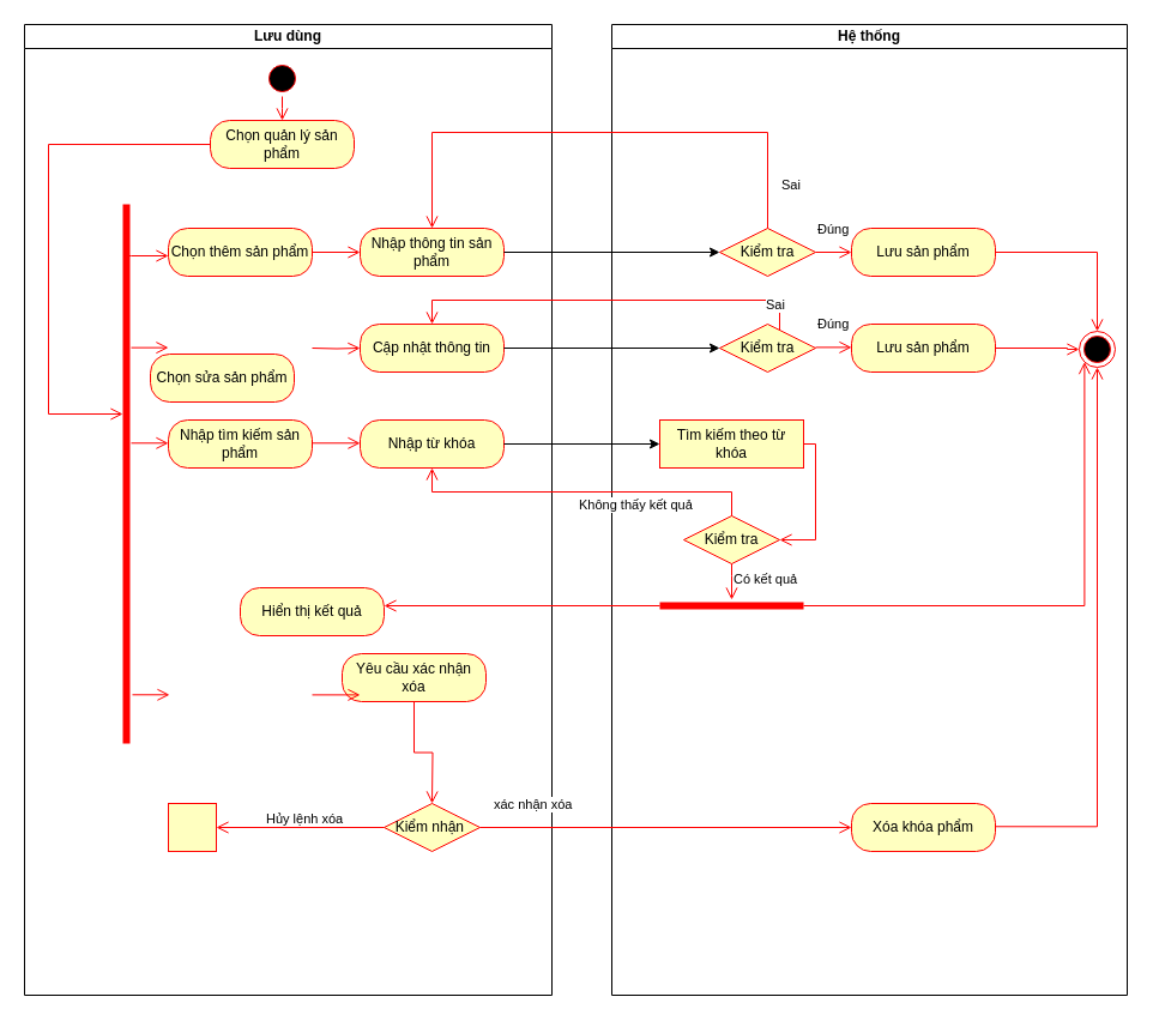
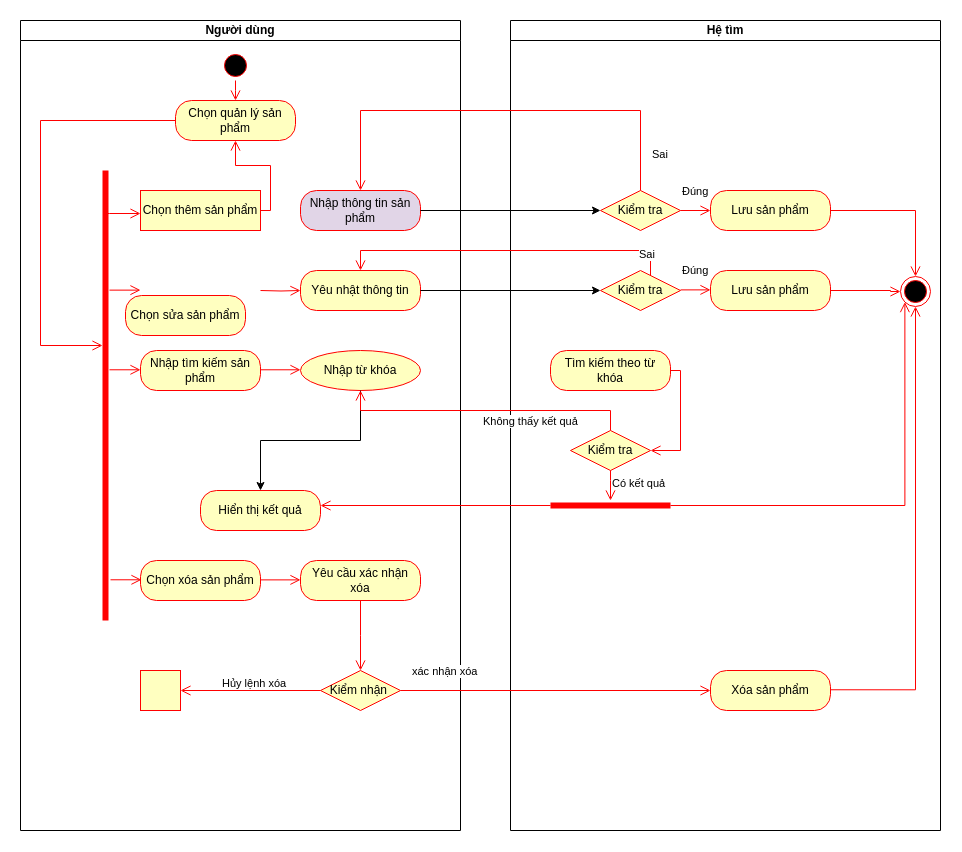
  <mxCell id="0" />
  <mxCell id="1" parent="0" />
- <mxCell id="2" value="Lưu dùng" style="swimlane;startSize=20;whiteSpace=wrap;html=1;" parent="1" vertex="1"><mxGeometry x="20" y="20" width="440" height="810" as="geometry"><mxRectangle x="120" y="80" width="110" height="30" as="alternateBounds" /></mxGeometry></mxCell>
+ <mxCell id="2" value="Người dùng" style="swimlane;startSize=20;whiteSpace=wrap;html=1;" parent="1" vertex="1"><mxGeometry x="20" y="20" width="440" height="810" as="geometry"><mxRectangle x="120" y="80" width="110" height="30" as="alternateBounds" /></mxGeometry></mxCell>
  <mxCell id="3" value="" style="ellipse;html=1;shape=startState;fillColor=#000000;strokeColor=#ff0000;" parent="2" vertex="1"><mxGeometry x="200" y="30" width="30" height="30" as="geometry" /></mxCell>
  <mxCell id="4" value="" style="edgeStyle=orthogonalEdgeStyle;html=1;verticalAlign=bottom;endArrow=open;endSize=8;strokeColor=#ff0000;rounded=0;" parent="2" source="3" edge="1"><mxGeometry relative="1" as="geometry"><mxPoint x="215" y="80" as="targetPoint" /></mxGeometry></mxCell>
  <mxCell id="5" value="Chọn quản lý sản phẩm" style="rounded=1;whiteSpace=wrap;html=1;arcSize=40;fontColor=#000000;fillColor=#ffffc0;strokeColor=#ff0000;" parent="2" vertex="1"><mxGeometry x="155" y="80" width="120" height="40" as="geometry" /></mxCell>
  <mxCell id="6" value="" style="shape=line;html=1;strokeWidth=6;strokeColor=#ff0000;direction=south;" parent="2" vertex="1"><mxGeometry x="80" y="150" width="10" height="450" as="geometry" /></mxCell>
  <mxCell id="7" value="" style="edgeStyle=orthogonalEdgeStyle;html=1;verticalAlign=bottom;endArrow=open;endSize=8;strokeColor=#ff0000;rounded=0;exitX=0;exitY=0.5;exitDx=0;exitDy=0;" parent="2" source="5" edge="1"><mxGeometry relative="1" as="geometry"><mxPoint x="82" y="325" as="targetPoint" /><mxPoint x="540" y="190" as="sourcePoint" /><Array as="points"><mxPoint x="20" y="100" /><mxPoint x="20" y="325" /></Array></mxGeometry></mxCell>
- <mxCell id="8" value="Chọn thêm sản phẩm" style="rounded=1;whiteSpace=wrap;html=1;arcSize=40;fontColor=#000000;fillColor=#ffffc0;strokeColor=#ff0000;" parent="2" vertex="1"><mxGeometry x="120" y="170" width="120" height="40" as="geometry" /></mxCell>
+ <mxCell id="8" value="Chọn thêm sản phẩm" style="whiteSpace=wrap;html=1;arcSize=40;fontColor=#000000;fillColor=#ffffc0;strokeColor=#ff0000;rounded=0;" parent="2" vertex="1"><mxGeometry x="120" y="170" width="120" height="40" as="geometry" /></mxCell>
+ <mxCell id="9" value="Chọn xóa sản phẩm" style="rounded=1;whiteSpace=wrap;html=1;arcSize=40;fontColor=#000000;fillColor=#ffffc0;strokeColor=#ff0000;" parent="2" vertex="1"><mxGeometry x="120" y="540" width="120" height="40" as="geometry" /></mxCell>
  <mxCell id="10" value="" style="edgeStyle=orthogonalEdgeStyle;html=1;verticalAlign=bottom;endArrow=open;endSize=8;strokeColor=#ff0000;rounded=0;" parent="2" edge="1"><mxGeometry relative="1" as="geometry"><mxPoint x="120" y="193" as="targetPoint" /><mxPoint x="85" y="193" as="sourcePoint" /><Array as="points"><mxPoint x="89" y="193" /><mxPoint x="105" y="193" /><mxPoint x="120" y="194" /></Array></mxGeometry></mxCell>
- <mxCell id="11" value="Nhập thông tin sản phẩm" style="rounded=1;whiteSpace=wrap;html=1;arcSize=40;fontColor=#000000;fillColor=#ffffc0;strokeColor=#ff0000;" parent="2" vertex="1"><mxGeometry x="280" y="170" width="120" height="40" as="geometry" /></mxCell>
- <mxCell id="12" value="" style="edgeStyle=orthogonalEdgeStyle;html=1;verticalAlign=bottom;endArrow=open;endSize=8;strokeColor=#ff0000;rounded=0;exitX=1;exitY=0.5;exitDx=0;exitDy=0;entryX=0;entryY=0.5;entryDx=0;entryDy=0;" parent="2" source="8" target="11" edge="1"><mxGeometry relative="1" as="geometry"><mxPoint x="130" y="203" as="targetPoint" /><mxPoint x="99" y="203" as="sourcePoint" /></mxGeometry></mxCell>
+ <mxCell id="11" value="Nhập thông tin sản phẩm" style="rounded=1;whiteSpace=wrap;html=1;arcSize=40;fontColor=#000000;fillColor=#e1d5e7;strokeColor=#ff0000;" parent="2" vertex="1"><mxGeometry x="280" y="170" width="120" height="40" as="geometry" /></mxCell>
+ <mxCell id="12" value="" style="edgeStyle=orthogonalEdgeStyle;html=1;verticalAlign=bottom;endArrow=open;endSize=8;strokeColor=#ff0000;rounded=0;exitX=1;exitY=0.5;exitDx=0;exitDy=0;" parent="2" source="8" target="5" edge="1"><mxGeometry relative="1" as="geometry"><mxPoint x="130" y="203" as="targetPoint" /><mxPoint x="99" y="203" as="sourcePoint" /></mxGeometry></mxCell>
  <mxCell id="13" value="" style="edgeStyle=orthogonalEdgeStyle;html=1;verticalAlign=bottom;endArrow=open;endSize=8;strokeColor=#ff0000;rounded=0;exitX=1;exitY=0.5;exitDx=0;exitDy=0;entryX=0;entryY=0.5;entryDx=0;entryDy=0;" parent="2" target="14" edge="1"><mxGeometry relative="1" as="geometry"><mxPoint x="130" y="283" as="targetPoint" /><mxPoint x="240" y="270" as="sourcePoint" /></mxGeometry></mxCell>
- <mxCell id="14" value="Cập nhật thông tin" style="rounded=1;whiteSpace=wrap;html=1;arcSize=40;fontColor=#000000;fillColor=#ffffc0;strokeColor=#ff0000;" parent="2" vertex="1"><mxGeometry x="280" y="250" width="120" height="40" as="geometry" /></mxCell>
+ <mxCell id="14" value="Yêu nhật thông tin" style="rounded=1;whiteSpace=wrap;html=1;arcSize=40;fontColor=#000000;fillColor=#ffffc0;strokeColor=#ff0000;" parent="2" vertex="1"><mxGeometry x="280" y="250" width="120" height="40" as="geometry" /></mxCell>
  <mxCell id="15" value="" style="edgeStyle=orthogonalEdgeStyle;html=1;verticalAlign=bottom;endArrow=open;endSize=8;strokeColor=#ff0000;rounded=0;entryX=0.5;entryY=0;entryDx=0;entryDy=0;exitX=0.5;exitY=1;exitDx=0;exitDy=0;" parent="2" source="16" edge="1"><mxGeometry relative="1" as="geometry"><mxPoint x="340" y="650" as="targetPoint" /><mxPoint x="200" y="570" as="sourcePoint" /></mxGeometry></mxCell>
- <mxCell id="16" value="Yêu cầu xác nhận xóa" style="rounded=1;whiteSpace=wrap;html=1;arcSize=40;fontColor=#000000;fillColor=#ffffc0;strokeColor=#ff0000;" parent="2" vertex="1"><mxGeometry x="265" y="525" width="120" height="40" as="geometry" /></mxCell>
+ <mxCell id="16" value="Yêu cầu xác nhận xóa" style="rounded=1;whiteSpace=wrap;html=1;arcSize=40;fontColor=#000000;fillColor=#ffffc0;strokeColor=#ff0000;" parent="2" vertex="1"><mxGeometry x="280" y="540" width="120" height="40" as="geometry" /></mxCell>
  <mxCell id="17" value="" style="edgeStyle=orthogonalEdgeStyle;html=1;verticalAlign=bottom;endArrow=open;endSize=8;strokeColor=#ff0000;rounded=0;exitX=0.119;exitY=0.125;exitDx=0;exitDy=0;exitPerimeter=0;" parent="2" edge="1"><mxGeometry relative="1" as="geometry"><mxPoint x="120" y="269.63" as="targetPoint" /><mxPoint x="89" y="269.63" as="sourcePoint" /></mxGeometry></mxCell>
  <mxCell id="18" value="Chọn sửa sản phẩm" style="rounded=1;whiteSpace=wrap;html=1;arcSize=40;fontColor=#000000;fillColor=#ffffc0;strokeColor=#ff0000;" parent="2" vertex="1"><mxGeometry x="105" y="275" width="120" height="40" as="geometry" /></mxCell>
  <mxCell id="19" value="" style="edgeStyle=orthogonalEdgeStyle;html=1;verticalAlign=bottom;endArrow=open;endSize=8;strokeColor=#ff0000;rounded=0;exitX=0.119;exitY=0.125;exitDx=0;exitDy=0;exitPerimeter=0;" parent="2" edge="1"><mxGeometry relative="1" as="geometry"><mxPoint x="121" y="559.29" as="targetPoint" /><mxPoint x="90" y="559.29" as="sourcePoint" /></mxGeometry></mxCell>
  <mxCell id="20" value="Nhập tìm kiếm sản phẩm" style="rounded=1;whiteSpace=wrap;html=1;arcSize=40;fontColor=#000000;fillColor=#ffffc0;strokeColor=#ff0000;" parent="2" vertex="1"><mxGeometry x="120" y="330" width="120" height="40" as="geometry" /></mxCell>
- <mxCell id="21" value="Nhập từ khóa" style="rounded=1;whiteSpace=wrap;html=1;arcSize=40;fontColor=#000000;fillColor=#ffffc0;strokeColor=#ff0000;" parent="2" vertex="1"><mxGeometry x="280" y="330" width="120" height="40" as="geometry" /></mxCell>
+ <mxCell id="21" value="Nhập từ khóa" style="ellipse;whiteSpace=wrap;html=1;arcSize=40;fontColor=#000000;fillColor=#ffffc0;strokeColor=#ff0000;" parent="2" vertex="1"><mxGeometry x="280" y="330" width="120" height="40" as="geometry" /></mxCell>
  <mxCell id="22" value="" style="edgeStyle=orthogonalEdgeStyle;html=1;verticalAlign=bottom;endArrow=open;endSize=8;strokeColor=#ff0000;rounded=0;exitX=1;exitY=0.5;exitDx=0;exitDy=0;entryX=0;entryY=0.5;entryDx=0;entryDy=0;" parent="2" edge="1"><mxGeometry relative="1" as="geometry"><mxPoint x="280" y="349.29" as="targetPoint" /><mxPoint x="240" y="349.29" as="sourcePoint" /></mxGeometry></mxCell>
  <mxCell id="23" value="" style="edgeStyle=orthogonalEdgeStyle;html=1;verticalAlign=bottom;endArrow=open;endSize=8;strokeColor=#ff0000;rounded=0;exitX=0.119;exitY=0.125;exitDx=0;exitDy=0;exitPerimeter=0;" parent="2" edge="1"><mxGeometry relative="1" as="geometry"><mxPoint x="120" y="349.29" as="targetPoint" /><mxPoint x="89" y="349.29" as="sourcePoint" /></mxGeometry></mxCell>
  <mxCell id="24" value="" style="edgeStyle=orthogonalEdgeStyle;html=1;verticalAlign=bottom;endArrow=open;endSize=8;strokeColor=#ff0000;rounded=0;exitX=1;exitY=0.5;exitDx=0;exitDy=0;entryX=0;entryY=0.5;entryDx=0;entryDy=0;" parent="2" edge="1"><mxGeometry relative="1" as="geometry"><mxPoint x="280" y="559.38" as="targetPoint" /><mxPoint x="240" y="559.38" as="sourcePoint" /></mxGeometry></mxCell>
  <mxCell id="25" value="" style="whiteSpace=wrap;html=1;fillColor=#ffffc0;strokeColor=#ff0000;fontColor=#000000;" parent="2" vertex="1"><mxGeometry x="120" y="650" width="40" height="40" as="geometry" /></mxCell>
  <mxCell id="26" value="Kiểm nhận&amp;nbsp;" style="rhombus;whiteSpace=wrap;html=1;fontColor=#000000;fillColor=#ffffc0;strokeColor=#ff0000;direction=east;" parent="2" vertex="1"><mxGeometry x="300" y="650" width="80" height="40" as="geometry" /></mxCell>
  <mxCell id="27" value="Hủy lệnh xóa" style="edgeStyle=orthogonalEdgeStyle;html=1;align=left;verticalAlign=top;endArrow=open;endSize=8;strokeColor=#ff0000;rounded=0;exitX=0;exitY=0.5;exitDx=0;exitDy=0;entryX=1;entryY=0.5;entryDx=0;entryDy=0;" parent="2" source="26" target="25" edge="1"><mxGeometry x="0.429" y="-20" relative="1" as="geometry"><mxPoint x="330" y="770" as="targetPoint" /><mxPoint as="offset" /></mxGeometry></mxCell>
  <mxCell id="28" value="Hiển thị kết quả" style="rounded=1;whiteSpace=wrap;html=1;arcSize=40;fontColor=#000000;fillColor=#ffffc0;strokeColor=#ff0000;" vertex="1" parent="2"><mxGeometry x="180" y="470" width="120" height="40" as="geometry" /></mxCell>
- <mxCell id="29" value="Hệ thống" style="swimlane;startSize=20;whiteSpace=wrap;html=1;" parent="1" vertex="1"><mxGeometry x="510" y="20" width="430" height="810" as="geometry"><mxRectangle x="400" y="80" width="90" height="30" as="alternateBounds" /></mxGeometry></mxCell>
+ <mxCell id="29" value="Hệ tìm" style="swimlane;startSize=20;whiteSpace=wrap;html=1;" parent="1" vertex="1"><mxGeometry x="510" y="20" width="430" height="810" as="geometry"><mxRectangle x="400" y="80" width="90" height="30" as="alternateBounds" /></mxGeometry></mxCell>
  <mxCell id="30" value="" style="ellipse;html=1;shape=endState;fillColor=#000000;strokeColor=#ff0000;" parent="29" vertex="1"><mxGeometry x="390" y="256" width="30" height="30" as="geometry" /></mxCell>
  <mxCell id="31" value="Kiểm tra" style="rhombus;whiteSpace=wrap;html=1;fontColor=#000000;fillColor=#ffffc0;strokeColor=#ff0000;" parent="29" vertex="1"><mxGeometry x="90" y="170" width="80" height="40" as="geometry" /></mxCell>
  <mxCell id="32" value="Đúng" style="edgeStyle=orthogonalEdgeStyle;html=1;align=left;verticalAlign=bottom;endArrow=open;endSize=8;strokeColor=#ff0000;rounded=0;entryX=0;entryY=0.5;entryDx=0;entryDy=0;exitX=1;exitY=0.5;exitDx=0;exitDy=0;" parent="29" source="31" target="33" edge="1"><mxGeometry x="-1" y="10" relative="1" as="geometry"><mxPoint x="130" y="330" as="targetPoint" /><Array as="points"><mxPoint x="200" y="190" /></Array><mxPoint as="offset" /></mxGeometry></mxCell>
  <mxCell id="33" value="Lưu sản phẩm" style="rounded=1;whiteSpace=wrap;html=1;arcSize=40;fontColor=#000000;fillColor=#ffffc0;strokeColor=#ff0000;" parent="29" vertex="1"><mxGeometry x="200" y="170" width="120" height="40" as="geometry" /></mxCell>
  <mxCell id="34" value="Kiểm tra" style="rhombus;whiteSpace=wrap;html=1;fontColor=#000000;fillColor=#ffffc0;strokeColor=#ff0000;" parent="29" vertex="1"><mxGeometry x="90" y="250" width="80" height="40" as="geometry" /></mxCell>
- <mxCell id="35" value="Xóa khóa phẩm" style="rounded=1;whiteSpace=wrap;html=1;arcSize=40;fontColor=#000000;fillColor=#ffffc0;strokeColor=#ff0000;" parent="29" vertex="1"><mxGeometry x="200" y="650" width="120" height="40" as="geometry" /></mxCell>
+ <mxCell id="35" value="Xóa sản phẩm" style="rounded=1;whiteSpace=wrap;html=1;arcSize=40;fontColor=#000000;fillColor=#ffffc0;strokeColor=#ff0000;" parent="29" vertex="1"><mxGeometry x="200" y="650" width="120" height="40" as="geometry" /></mxCell>
  <mxCell id="36" value="" style="edgeStyle=orthogonalEdgeStyle;html=1;align=left;verticalAlign=bottom;endArrow=open;endSize=8;strokeColor=#ff0000;rounded=0;exitX=1;exitY=0.5;exitDx=0;exitDy=0;" parent="29" source="33" edge="1"><mxGeometry x="-1" y="10" relative="1" as="geometry"><mxPoint x="405" y="256" as="targetPoint" /><mxPoint x="320" y="131" as="sourcePoint" /><Array as="points"><mxPoint x="405" y="190" /></Array><mxPoint as="offset" /></mxGeometry></mxCell>
  <mxCell id="37" value="" style="edgeStyle=orthogonalEdgeStyle;html=1;align=left;verticalAlign=bottom;endArrow=open;endSize=8;strokeColor=#ff0000;rounded=0;entryX=0;entryY=0.5;entryDx=0;entryDy=0;exitX=1;exitY=0.5;exitDx=0;exitDy=0;" parent="29" source="40" target="30" edge="1"><mxGeometry x="-1" y="10" relative="1" as="geometry"><mxPoint x="380" y="329.29" as="targetPoint" /><mxPoint x="330" y="330" as="sourcePoint" /><Array as="points"><mxPoint x="380" y="271" /></Array><mxPoint as="offset" /></mxGeometry></mxCell>
  <mxCell id="38" value="" style="edgeStyle=orthogonalEdgeStyle;html=1;align=left;verticalAlign=bottom;endArrow=open;endSize=8;strokeColor=#ff0000;rounded=0;entryX=0.5;entryY=1;entryDx=0;entryDy=0;exitX=1;exitY=0.482;exitDx=0;exitDy=0;exitPerimeter=0;" parent="29" source="35" target="30" edge="1"><mxGeometry x="-1" y="10" relative="1" as="geometry"><mxPoint x="380" y="609.29" as="targetPoint" /><mxPoint x="330" y="610" as="sourcePoint" /><Array as="points" /><mxPoint as="offset" /></mxGeometry></mxCell>
  <mxCell id="39" value="Đúng" style="edgeStyle=orthogonalEdgeStyle;html=1;align=left;verticalAlign=bottom;endArrow=open;endSize=8;strokeColor=#ff0000;rounded=0;entryX=0;entryY=0.5;entryDx=0;entryDy=0;exitX=1;exitY=0.5;exitDx=0;exitDy=0;" parent="29" edge="1"><mxGeometry x="-1" y="10" relative="1" as="geometry"><mxPoint x="200" y="269.38" as="targetPoint" /><mxPoint x="170" y="269.38" as="sourcePoint" /><Array as="points"><mxPoint x="200" y="269.38" /></Array><mxPoint as="offset" /></mxGeometry></mxCell>
  <mxCell id="40" value="Lưu sản phẩm" style="rounded=1;whiteSpace=wrap;html=1;arcSize=40;fontColor=#000000;fillColor=#ffffc0;strokeColor=#ff0000;" parent="29" vertex="1"><mxGeometry x="200" y="250" width="120" height="40" as="geometry" /></mxCell>
- <mxCell id="41" value="Tìm kiếm theo từ khóa" style="whiteSpace=wrap;html=1;arcSize=40;fontColor=#000000;fillColor=#ffffc0;strokeColor=#ff0000;rounded=0;" parent="29" vertex="1"><mxGeometry x="40" y="330" width="120" height="40" as="geometry" /></mxCell>
+ <mxCell id="41" value="Tìm kiếm theo từ khóa" style="rounded=1;whiteSpace=wrap;html=1;arcSize=40;fontColor=#000000;fillColor=#ffffc0;strokeColor=#ff0000;" parent="29" vertex="1"><mxGeometry x="40" y="330" width="120" height="40" as="geometry" /></mxCell>
  <mxCell id="42" value="Kiểm tra" style="rhombus;whiteSpace=wrap;html=1;fontColor=#000000;fillColor=#ffffc0;strokeColor=#ff0000;" parent="29" vertex="1"><mxGeometry x="60" y="410" width="80" height="40" as="geometry" /></mxCell>
  <mxCell id="43" value="" style="edgeStyle=orthogonalEdgeStyle;html=1;verticalAlign=bottom;endArrow=open;endSize=8;strokeColor=#ff0000;rounded=0;exitX=1;exitY=0.5;exitDx=0;exitDy=0;entryX=1;entryY=0.5;entryDx=0;entryDy=0;" parent="29" source="41" target="42" edge="1"><mxGeometry relative="1" as="geometry"><mxPoint x="220" y="380" as="targetPoint" /><mxPoint x="180" y="380" as="sourcePoint" /></mxGeometry></mxCell>
  <mxCell id="44" value="" style="shape=line;html=1;strokeWidth=6;strokeColor=#ff0000;" vertex="1" parent="29"><mxGeometry x="40" y="480" width="120" height="10" as="geometry" /></mxCell>
  <mxCell id="45" value="" style="edgeStyle=orthogonalEdgeStyle;html=1;verticalAlign=bottom;endArrow=open;endSize=8;strokeColor=#ff0000;rounded=0;entryX=0;entryY=1;entryDx=0;entryDy=0;" edge="1" source="44" parent="29" target="30"><mxGeometry relative="1" as="geometry"><mxPoint x="60" y="560" as="targetPoint" /></mxGeometry></mxCell>
  <mxCell id="46" value="" style="edgeStyle=orthogonalEdgeStyle;html=1;verticalAlign=bottom;endArrow=open;endSize=8;strokeColor=#ff0000;rounded=0;entryX=0.499;entryY=0.433;entryDx=0;entryDy=0;entryPerimeter=0;" parent="1" edge="1"><mxGeometry relative="1" as="geometry"><mxPoint x="559.64" y="249.33" as="targetPoint" /><mxPoint x="560" y="250" as="sourcePoint" /></mxGeometry></mxCell>
  <mxCell id="47" value="" style="edgeStyle=orthogonalEdgeStyle;rounded=0;orthogonalLoop=1;jettySize=auto;html=1;" parent="1" source="11" edge="1"><mxGeometry relative="1" as="geometry"><mxPoint x="600" y="210" as="targetPoint" /></mxGeometry></mxCell>
  <mxCell id="48" value="Sai" style="edgeStyle=orthogonalEdgeStyle;html=1;align=left;verticalAlign=top;endArrow=open;endSize=8;strokeColor=#ff0000;rounded=0;entryX=0.5;entryY=0;entryDx=0;entryDy=0;" parent="1" source="31" target="11" edge="1"><mxGeometry x="-0.773" y="-10" relative="1" as="geometry"><mxPoint x="630" y="120" as="targetPoint" /><Array as="points"><mxPoint x="640" y="110" /><mxPoint x="360" y="110" /></Array><mxPoint y="1" as="offset" /></mxGeometry></mxCell>
  <mxCell id="49" value="Sai" style="edgeStyle=orthogonalEdgeStyle;html=1;align=left;verticalAlign=top;endArrow=open;endSize=8;strokeColor=#ff0000;rounded=0;entryX=0.5;entryY=0;entryDx=0;entryDy=0;" parent="1" source="34" target="14" edge="1"><mxGeometry x="-0.773" y="-10" relative="1" as="geometry"><mxPoint x="370" y="330" as="targetPoint" /><Array as="points"><mxPoint x="650" y="250" /><mxPoint x="360" y="250" /></Array><mxPoint y="1" as="offset" /></mxGeometry></mxCell>
  <mxCell id="50" value="" style="edgeStyle=orthogonalEdgeStyle;rounded=0;orthogonalLoop=1;jettySize=auto;html=1;" parent="1" edge="1"><mxGeometry relative="1" as="geometry"><mxPoint x="420" y="290" as="sourcePoint" /><mxPoint x="600" y="290" as="targetPoint" /></mxGeometry></mxCell>
- <mxCell id="51" value="" style="edgeStyle=orthogonalEdgeStyle;rounded=0;orthogonalLoop=1;jettySize=auto;html=1;" parent="1" source="21" target="41" edge="1"><mxGeometry relative="1" as="geometry" /></mxCell>
+ <mxCell id="51" value="" style="edgeStyle=orthogonalEdgeStyle;rounded=0;orthogonalLoop=1;jettySize=auto;html=1;" parent="1" source="21" target="28" edge="1"><mxGeometry relative="1" as="geometry" /></mxCell>
  <mxCell id="52" value="Có kết quả" style="edgeStyle=orthogonalEdgeStyle;html=1;align=left;verticalAlign=top;endArrow=open;endSize=8;strokeColor=#ff0000;rounded=0;" parent="1" source="42" edge="1"><mxGeometry x="-1" relative="1" as="geometry"><mxPoint x="610" y="500" as="targetPoint" /><Array as="points"><mxPoint x="610" y="480" /></Array></mxGeometry></mxCell>
  <mxCell id="53" value="Không thấy kết quả" style="edgeStyle=orthogonalEdgeStyle;html=1;align=left;verticalAlign=bottom;endArrow=open;endSize=8;strokeColor=#ff0000;rounded=0;entryX=0.5;entryY=1;entryDx=0;entryDy=0;exitX=0.5;exitY=0;exitDx=0;exitDy=0;" parent="1" source="42" target="21" edge="1"><mxGeometry x="0.035" y="20" relative="1" as="geometry"><mxPoint x="870" y="410" as="targetPoint" /><mxPoint x="1" as="offset" /></mxGeometry></mxCell>
  <mxCell id="54" value="xác nhận xóa" style="edgeStyle=orthogonalEdgeStyle;html=1;align=left;verticalAlign=bottom;endArrow=open;endSize=8;strokeColor=#ff0000;rounded=0;entryX=0;entryY=0.5;entryDx=0;entryDy=0;" parent="1" source="26" target="35" edge="1"><mxGeometry x="-0.935" y="10" relative="1" as="geometry"><mxPoint x="490" y="710" as="targetPoint" /><mxPoint as="offset" /></mxGeometry></mxCell>
  <mxCell id="55" value="" style="edgeStyle=orthogonalEdgeStyle;html=1;verticalAlign=bottom;endArrow=open;endSize=8;strokeColor=#ff0000;rounded=0;exitX=0;exitY=0.5;exitDx=0;exitDy=0;exitPerimeter=0;" edge="1" parent="1" source="44"><mxGeometry relative="1" as="geometry"><mxPoint x="320" y="505" as="targetPoint" /><mxPoint x="370" y="610" as="sourcePoint" /></mxGeometry></mxCell>
